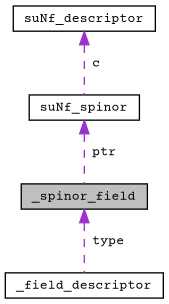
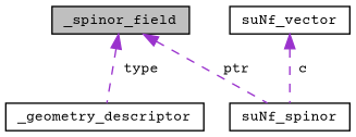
  digraph {
    fontname="Courier Prime"
    node [color=black fillcolor=white fontname="Courier Prime" fontsize=10 shape=record style=filled]
    edge [color=darkorchid3 dir=back fontname="Courier Prime" fontsize=10 labelfontname=Helvetica labelfontsize=10 style=dashed]
    n1 [fillcolor=grey75 fontcolor=black height=0.2 label=_spinor_field width=0.4]
-   n2 [height=0.2 label=_field_descriptor width=0.4]
+   n2 [height=0.2 label=_geometry_descriptor width=0.4]
    n3 [height=0.2 label=suNf_spinor width=0.4]
-   n4 [height=0.2 label=suNf_descriptor width=0.4]
+   n4 [height=0.2 label=suNf_vector width=0.4]
    n1 -> n2 [label=" type"]
-   n3 -> n1 [label=" ptr"]
+   n1 -> n3 [label=" ptr"]
    n4 -> n3 [label=" c"]
  }
